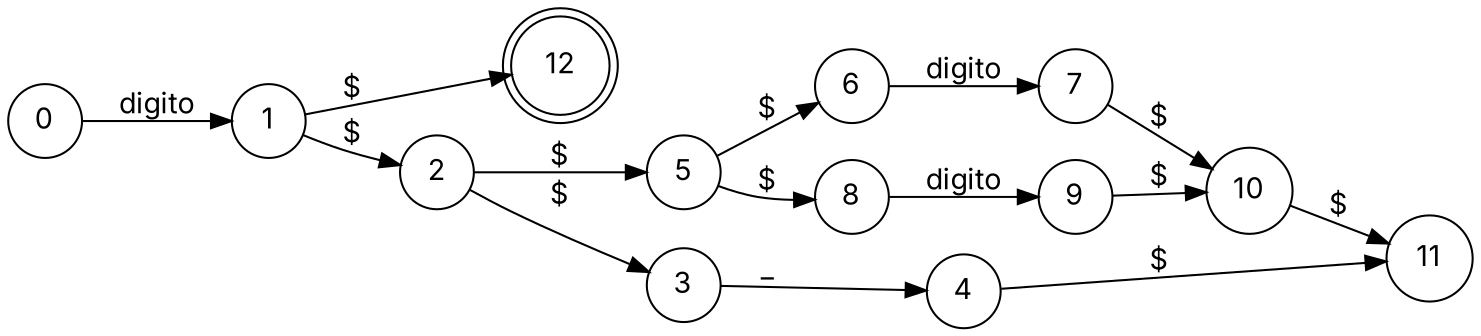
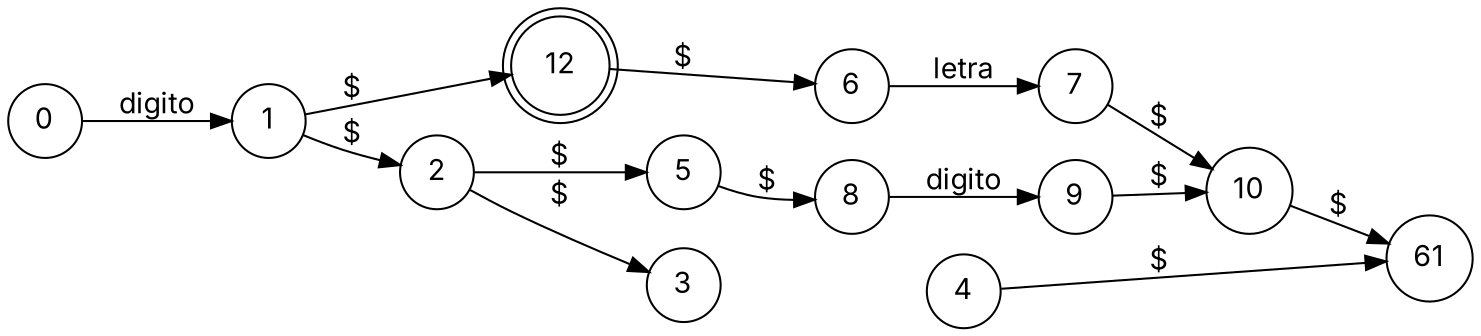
  digraph {
    fontname=Inter
    rankdir=LR
    node [fontname=Inter shape=circle]
    edge [fontname=Inter]
    0
    1
    2
    n4 [label=12 shape=doublecircle]
    3
    5
    4
    6
    8
-   11
+   11 [label=61]
    7
    9
    10
    0 -> 1 [label=digito]
    1 -> 2 [label="$"]
    1 -> n4 [label="$"]
    2 -> 3 [label="$"]
    2 -> 5 [label="$"]
-   3 -> 4 [label=_]
-   5 -> 6 [label="$"]
+   n4 -> 6 [label="$"]
    5 -> 8 [label="$"]
    4 -> 11 [label="$"]
-   6 -> 7 [label=digito]
+   6 -> 7 [label=letra]
    8 -> 9 [label=digito]
    7 -> 10 [label="$"]
    9 -> 10 [label="$"]
    10 -> 11 [label="$"]
  }
